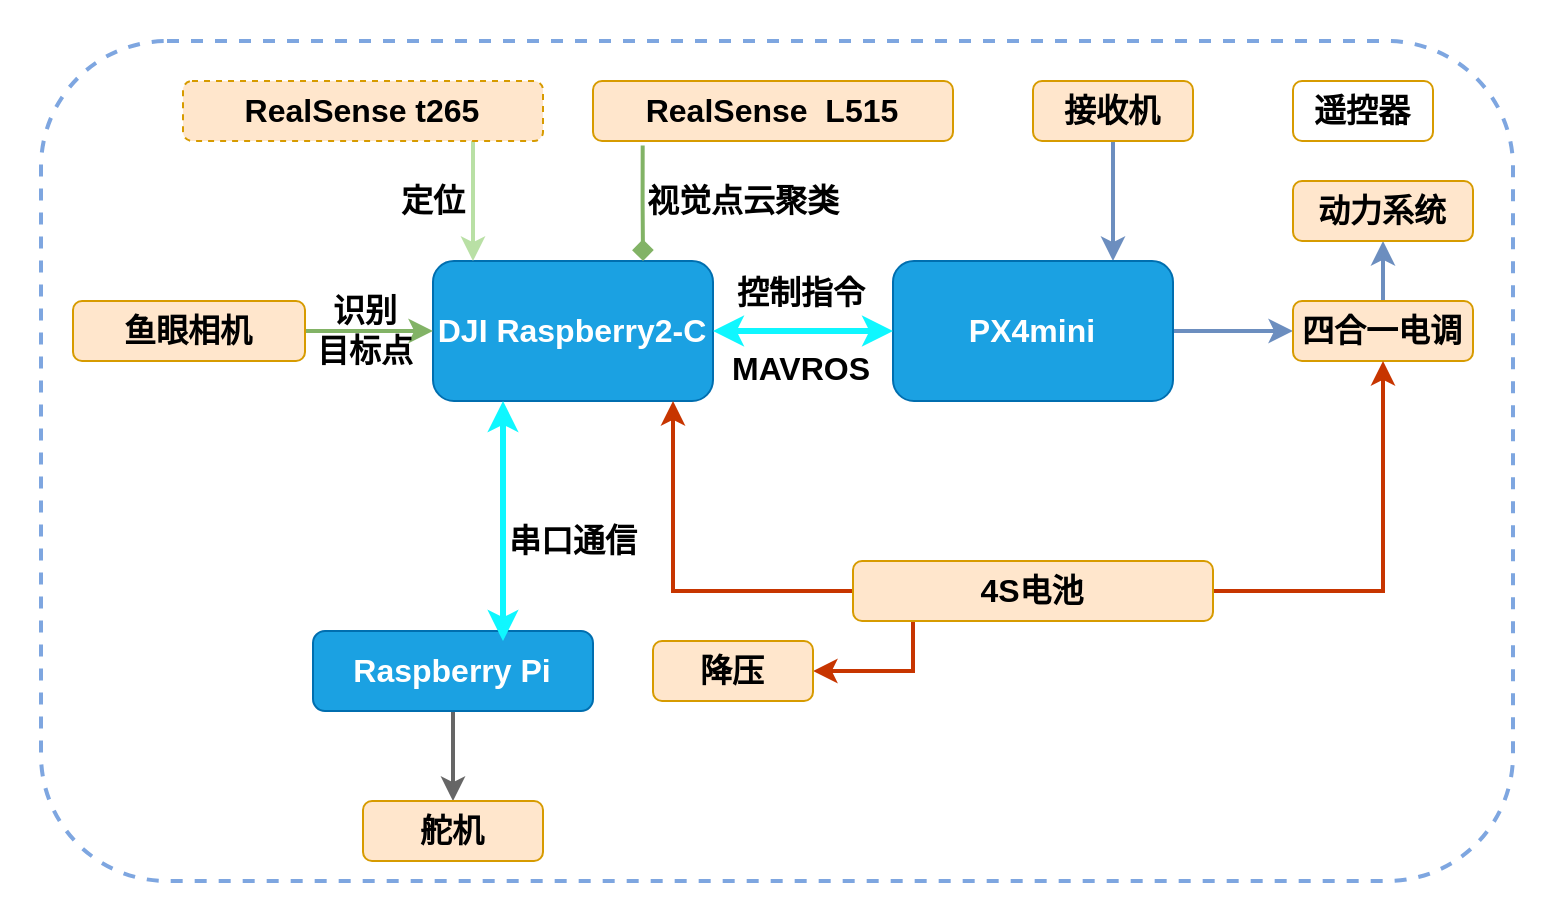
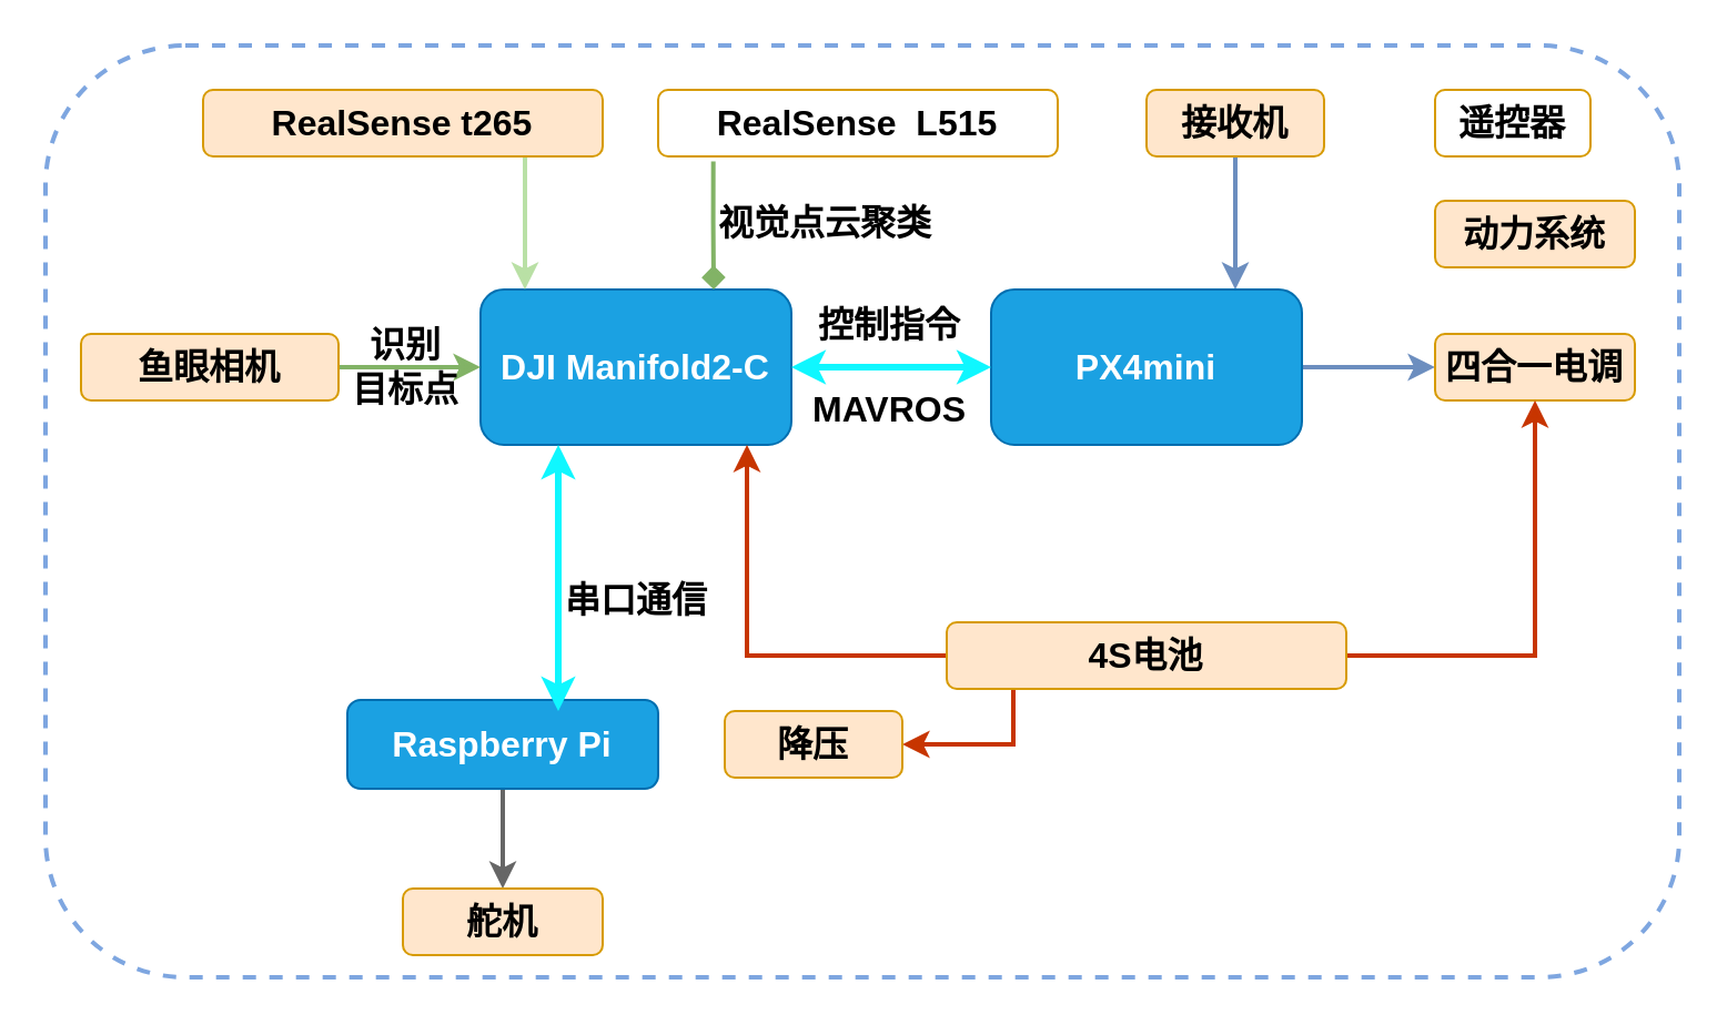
  <mxCell id="0" />
  <mxCell id="1" parent="0" />
  <mxCell id="2" value="" style="rounded=1;whiteSpace=wrap;html=1;fontSize=16;fontColor=#FFFFFF;fillColor=none;gradientColor=#ffffff;dashed=1;strokeWidth=2;strokeColor=#7EA6E0;" parent="1" vertex="1"><mxGeometry x="20" y="20" width="736" height="420" as="geometry" /></mxCell>
- <mxCell id="3" value="DJI Raspberry2-C" style="rounded=1;whiteSpace=wrap;html=1;fillColor=#1ba1e2;strokeColor=#006EAF;horizontal=1;fontSize=16;fontColor=#ffffff;fontStyle=1" parent="1" vertex="1"><mxGeometry x="216" y="130" width="140" height="70" as="geometry" /></mxCell>
+ <mxCell id="3" value="DJI Manifold2-C" style="rounded=1;whiteSpace=wrap;html=1;fillColor=#1ba1e2;strokeColor=#006EAF;horizontal=1;fontSize=16;fontColor=#ffffff;fontStyle=1" parent="1" vertex="1"><mxGeometry x="216" y="130" width="140" height="70" as="geometry" /></mxCell>
  <mxCell id="4" style="edgeStyle=orthogonalEdgeStyle;rounded=0;orthogonalLoop=1;jettySize=auto;html=1;fontSize=16;fontColor=#FFFFFF;strokeColor=#B9E0A5;strokeWidth=2;" parent="1" source="5" edge="1"><mxGeometry relative="1" as="geometry"><mxPoint x="236" y="130" as="targetPoint" /><Array as="points"><mxPoint x="236" y="130" /></Array></mxGeometry></mxCell>
- <mxCell id="5" value="&lt;font color=&quot;#000000&quot;&gt;RealSense t265&lt;/font&gt;" style="rounded=1;whiteSpace=wrap;html=1;fontSize=16;fillColor=#ffe6cc;strokeColor=#d79b00;fontStyle=1;dashed=1;" parent="1" vertex="1"><mxGeometry x="91" y="40" width="180" height="30" as="geometry" /></mxCell>
+ <mxCell id="5" value="&lt;font color=&quot;#000000&quot;&gt;RealSense t265&lt;/font&gt;" style="rounded=1;whiteSpace=wrap;html=1;fontSize=16;fillColor=#ffe6cc;strokeColor=#d79b00;fontStyle=1" parent="1" vertex="1"><mxGeometry x="91" y="40" width="180" height="30" as="geometry" /></mxCell>
  <mxCell id="6" value="" style="edgeStyle=orthogonalEdgeStyle;rounded=0;orthogonalLoop=1;jettySize=auto;html=1;strokeWidth=2;fillColor=#dae8fc;strokeColor=#6c8ebf;" parent="1" source="7" target="9" edge="1"><mxGeometry relative="1" as="geometry"><Array as="points"><mxPoint x="556" y="120" /><mxPoint x="556" y="120" /></Array></mxGeometry></mxCell>
  <mxCell id="7" value="&lt;font color=&quot;#000000&quot;&gt;接收机&lt;/font&gt;" style="rounded=1;whiteSpace=wrap;html=1;fontSize=16;fillColor=#ffe6cc;strokeColor=#d79b00;fontStyle=1" parent="1" vertex="1"><mxGeometry x="516" y="40" width="80" height="30" as="geometry" /></mxCell>
  <mxCell id="8" value="" style="edgeStyle=orthogonalEdgeStyle;rounded=0;orthogonalLoop=1;jettySize=auto;html=1;strokeWidth=2;entryX=0;entryY=0.5;entryDx=0;entryDy=0;fillColor=#dae8fc;strokeColor=#6c8ebf;" parent="1" source="9" target="14" edge="1"><mxGeometry relative="1" as="geometry" /></mxCell>
  <mxCell id="9" value="PX4mini" style="rounded=1;whiteSpace=wrap;html=1;fillColor=#1ba1e2;strokeColor=#006EAF;horizontal=1;fontSize=16;fontColor=#ffffff;fontStyle=1" parent="1" vertex="1"><mxGeometry x="446" y="130" width="140" height="70" as="geometry" /></mxCell>
  <mxCell id="10" value="" style="endArrow=classic;startArrow=classic;html=1;rounded=0;fontSize=16;fontColor=#000000;strokeColor=#0FF7FF;entryX=0;entryY=0.5;entryDx=0;entryDy=0;exitX=1;exitY=0.5;exitDx=0;exitDy=0;spacing=4;strokeWidth=3;" parent="1" source="3" target="9" edge="1"><mxGeometry width="50" height="50" relative="1" as="geometry"><mxPoint x="376" y="270" as="sourcePoint" /><mxPoint x="426" y="220" as="targetPoint" /><Array as="points" /></mxGeometry></mxCell>
  <mxCell id="11" value="控制指令&lt;br&gt;&lt;br&gt;MAVROS" style="text;html=1;resizable=0;autosize=1;align=center;verticalAlign=middle;points=[];fillColor=none;strokeColor=none;rounded=0;dashed=1;fontSize=16;fontColor=#000000;fontStyle=1" parent="1" vertex="1"><mxGeometry x="360" y="135" width="80" height="60" as="geometry" /></mxCell>
  <mxCell id="12" value="&lt;font color=&quot;#000000&quot;&gt;遥控器&lt;/font&gt;" style="rounded=1;whiteSpace=wrap;html=1;fontSize=16;fillColor=#ffffff;strokeColor=#d79b00;fontStyle=1;" parent="1" vertex="1"><mxGeometry x="646" y="40" width="70" height="30" as="geometry" /></mxCell>
- <mxCell id="13" value="" style="edgeStyle=orthogonalEdgeStyle;rounded=0;orthogonalLoop=1;jettySize=auto;html=1;strokeWidth=2;fillColor=#dae8fc;strokeColor=#6c8ebf;" parent="1" source="14" target="15" edge="1"><mxGeometry relative="1" as="geometry" /></mxCell>
  <mxCell id="14" value="&lt;font color=&quot;#000000&quot;&gt;四合一电调&lt;/font&gt;" style="rounded=1;whiteSpace=wrap;html=1;fontSize=16;fillColor=#ffe6cc;strokeColor=#d79b00;fontStyle=1" parent="1" vertex="1"><mxGeometry x="646" y="150" width="90" height="30" as="geometry" /></mxCell>
  <mxCell id="15" value="&lt;font color=&quot;#000000&quot;&gt;动力系统&lt;br&gt;&lt;/font&gt;" style="rounded=1;whiteSpace=wrap;html=1;fontSize=16;fillColor=#ffe6cc;strokeColor=#d79b00;fontStyle=1" parent="1" vertex="1"><mxGeometry x="646" y="90" width="90" height="30" as="geometry" /></mxCell>
  <mxCell id="16" style="edgeStyle=orthogonalEdgeStyle;rounded=0;orthogonalLoop=1;jettySize=auto;html=1;strokeWidth=2;entryX=0.5;entryY=1;entryDx=0;entryDy=0;fillColor=#fa6800;strokeColor=#C73500;" parent="1" source="19" target="14" edge="1"><mxGeometry relative="1" as="geometry" /></mxCell>
  <mxCell id="17" style="edgeStyle=orthogonalEdgeStyle;rounded=0;orthogonalLoop=1;jettySize=auto;html=1;strokeWidth=2;fillColor=#fa6800;strokeColor=#C73500;" parent="1" source="19" target="3" edge="1"><mxGeometry relative="1" as="geometry"><Array as="points"><mxPoint x="336" y="295" /></Array></mxGeometry></mxCell>
  <mxCell id="18" style="edgeStyle=orthogonalEdgeStyle;rounded=0;orthogonalLoop=1;jettySize=auto;html=1;entryX=1;entryY=0.5;entryDx=0;entryDy=0;strokeWidth=2;fillColor=#fa6800;strokeColor=#C73500;" parent="1" source="19" target="22" edge="1"><mxGeometry relative="1" as="geometry"><Array as="points"><mxPoint x="456" y="335" /></Array></mxGeometry></mxCell>
  <mxCell id="19" value="4S电池" style="rounded=1;whiteSpace=wrap;html=1;fontSize=16;fillColor=#ffe6cc;strokeColor=#d79b00;fontStyle=1" parent="1" vertex="1"><mxGeometry x="426" y="280" width="180" height="30" as="geometry" /></mxCell>
  <mxCell id="20" value="" style="edgeStyle=orthogonalEdgeStyle;rounded=0;orthogonalLoop=1;jettySize=auto;html=1;strokeWidth=2;entryX=0.75;entryY=0;entryDx=0;entryDy=0;exitX=0.138;exitY=1.073;exitDx=0;exitDy=0;exitPerimeter=0;fillColor=#d5e8d4;strokeColor=#82b366;endArrow=diamond;" parent="1" source="21" target="3" edge="1"><mxGeometry relative="1" as="geometry" /></mxCell>
- <mxCell id="21" value="&lt;font color=&quot;#000000&quot;&gt;RealSense&amp;nbsp; L515&lt;/font&gt;" style="rounded=1;whiteSpace=wrap;html=1;fontSize=16;fillColor=#ffe6cc;strokeColor=#d79b00;fontStyle=1" parent="1" vertex="1"><mxGeometry x="296" y="40" width="180" height="30" as="geometry" /></mxCell>
+ <mxCell id="21" value="&lt;font color=&quot;#000000&quot;&gt;RealSense&amp;nbsp; L515&lt;/font&gt;" style="rounded=1;whiteSpace=wrap;html=1;fontSize=16;fillColor=#ffffff;strokeColor=#d79b00;fontStyle=1;" parent="1" vertex="1"><mxGeometry x="296" y="40" width="180" height="30" as="geometry" /></mxCell>
  <mxCell id="22" value="降压" style="rounded=1;whiteSpace=wrap;html=1;fontSize=16;fillColor=#ffe6cc;strokeColor=#d79b00;fontStyle=1" parent="1" vertex="1"><mxGeometry x="326" y="320" width="80" height="30" as="geometry" /></mxCell>
  <mxCell id="23" value="" style="edgeStyle=orthogonalEdgeStyle;rounded=0;orthogonalLoop=1;jettySize=auto;html=1;strokeWidth=2;fillColor=#f5f5f5;strokeColor=#666666;" parent="1" source="24" target="25" edge="1"><mxGeometry relative="1" as="geometry" /></mxCell>
  <mxCell id="24" value="Raspberry Pi" style="rounded=1;whiteSpace=wrap;html=1;fillColor=#1ba1e2;strokeColor=#006EAF;horizontal=1;fontSize=16;fontColor=#ffffff;fontStyle=1" parent="1" vertex="1"><mxGeometry x="156" y="315" width="140" height="40" as="geometry" /></mxCell>
  <mxCell id="25" value="舵机" style="rounded=1;whiteSpace=wrap;html=1;fontSize=16;fillColor=#ffe6cc;strokeColor=#d79b00;fontStyle=1" parent="1" vertex="1"><mxGeometry x="181" y="400" width="90" height="30" as="geometry" /></mxCell>
  <mxCell id="26" value="" style="endArrow=classic;startArrow=classic;html=1;rounded=0;fontSize=16;fontColor=#000000;strokeColor=#0FF7FF;exitX=0.25;exitY=1;exitDx=0;exitDy=0;spacing=4;strokeWidth=3;" parent="1" source="3" edge="1"><mxGeometry width="50" height="50" relative="1" as="geometry"><mxPoint x="196" y="250" as="sourcePoint" /><mxPoint x="251" y="320" as="targetPoint" /><Array as="points" /></mxGeometry></mxCell>
  <mxCell id="27" value="串口通信" style="text;html=1;resizable=0;autosize=1;align=center;verticalAlign=middle;points=[];fillColor=none;strokeColor=none;rounded=0;dashed=1;fontSize=16;fontColor=#000000;fontStyle=1;horizontal=1;" parent="1" vertex="1"><mxGeometry x="246" y="260" width="80" height="20" as="geometry" /></mxCell>
  <mxCell id="28" value="" style="edgeStyle=orthogonalEdgeStyle;rounded=0;orthogonalLoop=1;jettySize=auto;html=1;strokeWidth=2;fillColor=#d5e8d4;strokeColor=#82b366;" parent="1" source="29" target="3" edge="1"><mxGeometry relative="1" as="geometry" /></mxCell>
  <mxCell id="29" value="鱼眼相机" style="rounded=1;whiteSpace=wrap;html=1;fontSize=16;fillColor=#ffe6cc;strokeColor=#d79b00;fontStyle=1" parent="1" vertex="1"><mxGeometry x="36" y="150" width="116" height="30" as="geometry" /></mxCell>
- <mxCell id="30" value="&lt;b style=&quot;font-size: 16px;&quot;&gt;定位&lt;/b&gt;" style="text;html=1;resizable=0;autosize=1;align=center;verticalAlign=middle;points=[];fillColor=none;strokeColor=none;rounded=0;fontSize=16;" parent="1" vertex="1"><mxGeometry x="191" y="90" width="50" height="20" as="geometry" /></mxCell>
  <mxCell id="31" value="&lt;b style=&quot;font-size: 16px&quot;&gt;视觉点云聚类&lt;/b&gt;" style="text;html=1;resizable=0;autosize=1;align=center;verticalAlign=middle;points=[];fillColor=none;strokeColor=none;rounded=0;fontSize=16;" parent="1" vertex="1"><mxGeometry x="316" y="90" width="110" height="20" as="geometry" /></mxCell>
  <mxCell id="32" value="&lt;b style=&quot;font-size: 16px&quot;&gt;识别&lt;br&gt;目标点&lt;/b&gt;" style="text;html=1;resizable=0;autosize=1;align=center;verticalAlign=middle;points=[];fillColor=none;strokeColor=none;rounded=0;fontSize=16;" parent="1" vertex="1"><mxGeometry x="152" y="145" width="60" height="40" as="geometry" /></mxCell>
